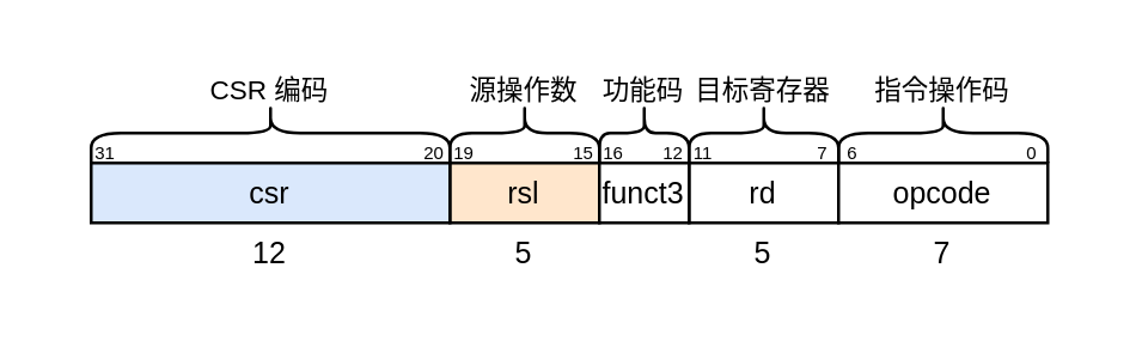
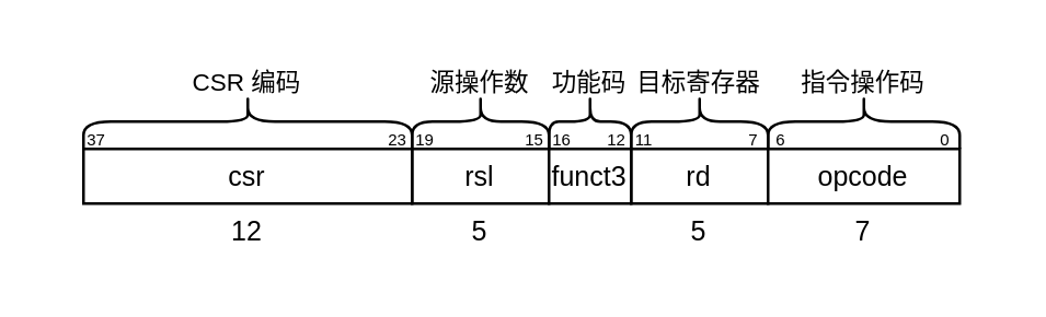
  <mxCell id="0" />
  <mxCell id="1" parent="0" />
- <mxCell id="2" value="rsl" style="rounded=0;whiteSpace=wrap;html=1;fontSize=10;fillColor=#ffe6cc;" vertex="1" parent="1"><mxGeometry x="150" y="54" width="50" height="20" as="geometry" /></mxCell>
+ <mxCell id="2" value="rsl" style="rounded=0;whiteSpace=wrap;html=1;fontSize=10;" vertex="1" parent="1"><mxGeometry x="150" y="54" width="50" height="20" as="geometry" /></mxCell>
  <mxCell id="3" value="rd" style="rounded=0;whiteSpace=wrap;html=1;fontSize=10;" vertex="1" parent="1"><mxGeometry x="230" y="54" width="50" height="20" as="geometry" /></mxCell>
  <mxCell id="4" value="funct3" style="rounded=0;whiteSpace=wrap;html=1;fontSize=10;" vertex="1" parent="1"><mxGeometry x="200" y="54" width="30" height="20" as="geometry" /></mxCell>
  <mxCell id="5" value="opcode" style="rounded=0;whiteSpace=wrap;html=1;fontSize=10;" vertex="1" parent="1"><mxGeometry x="280" y="54" width="70" height="20" as="geometry" /></mxCell>
- <mxCell id="6" value="csr" style="rounded=0;whiteSpace=wrap;html=1;fontSize=10;fillColor=#dae8fc;" vertex="1" parent="1"><mxGeometry x="30" y="54" width="120" height="20" as="geometry" /></mxCell>
+ <mxCell id="6" value="csr" style="rounded=0;whiteSpace=wrap;html=1;fontSize=10;" vertex="1" parent="1"><mxGeometry x="30" y="54" width="120" height="20" as="geometry" /></mxCell>
  <mxCell id="7" value="12" style="text;html=1;strokeColor=none;fillColor=none;align=center;verticalAlign=middle;whiteSpace=wrap;rounded=0;fontSize=10;" vertex="1" parent="1"><mxGeometry x="30" y="74" width="120" height="20" as="geometry" /></mxCell>
  <mxCell id="8" value="5" style="text;html=1;strokeColor=none;fillColor=none;align=center;verticalAlign=middle;whiteSpace=wrap;rounded=0;fontSize=10;" vertex="1" parent="1"><mxGeometry x="150" y="74" width="50" height="20" as="geometry" /></mxCell>
  <mxCell id="9" value="5" style="text;html=1;strokeColor=none;fillColor=none;align=center;verticalAlign=middle;whiteSpace=wrap;rounded=0;fontSize=10;" vertex="1" parent="1"><mxGeometry x="230" y="74" width="50" height="20" as="geometry" /></mxCell>
  <mxCell id="10" value="7" style="text;html=1;strokeColor=none;fillColor=none;align=center;verticalAlign=middle;whiteSpace=wrap;rounded=0;fontSize=10;" vertex="1" parent="1"><mxGeometry x="280" y="74" width="70" height="20" as="geometry" /></mxCell>
  <mxCell id="11" value="" style="shape=curlyBracket;whiteSpace=wrap;html=1;rounded=1;labelPosition=left;verticalLabelPosition=middle;align=right;verticalAlign=middle;direction=south;" vertex="1" parent="1"><mxGeometry x="30" y="34" width="120" height="20" as="geometry" /></mxCell>
  <mxCell id="12" value="" style="shape=curlyBracket;whiteSpace=wrap;html=1;rounded=1;labelPosition=left;verticalLabelPosition=middle;align=right;verticalAlign=middle;direction=south;" vertex="1" parent="1"><mxGeometry x="150" y="34" width="50" height="20" as="geometry" /></mxCell>
  <mxCell id="13" value="" style="shape=curlyBracket;whiteSpace=wrap;html=1;rounded=1;labelPosition=left;verticalLabelPosition=middle;align=right;verticalAlign=middle;direction=south;" vertex="1" parent="1"><mxGeometry x="200" y="34" width="30" height="20" as="geometry" /></mxCell>
  <mxCell id="14" value="" style="shape=curlyBracket;whiteSpace=wrap;html=1;rounded=1;labelPosition=left;verticalLabelPosition=middle;align=right;verticalAlign=middle;direction=south;" vertex="1" parent="1"><mxGeometry x="230" y="34" width="50" height="20" as="geometry" /></mxCell>
  <mxCell id="15" value="" style="shape=curlyBracket;whiteSpace=wrap;html=1;rounded=1;labelPosition=left;verticalLabelPosition=middle;align=right;verticalAlign=middle;direction=south;" vertex="1" parent="1"><mxGeometry x="280" y="34" width="70" height="20" as="geometry" /></mxCell>
  <mxCell id="16" value="" style="group;fontSize=9;" vertex="1" connectable="0" parent="1"><mxGeometry x="30" y="20" width="320" height="20" as="geometry" /></mxCell>
  <mxCell id="17" value="CSR 编码" style="text;html=1;strokeColor=none;fillColor=none;align=center;verticalAlign=middle;whiteSpace=wrap;rounded=0;fontSize=9;" vertex="1" parent="16"><mxGeometry width="120" height="20" as="geometry" /></mxCell>
  <mxCell id="18" value="源操作数" style="text;html=1;strokeColor=none;fillColor=none;align=center;verticalAlign=middle;whiteSpace=wrap;rounded=0;fontSize=9;" vertex="1" parent="16"><mxGeometry x="120" width="50" height="20" as="geometry" /></mxCell>
  <mxCell id="19" value="功能码" style="text;html=1;strokeColor=none;fillColor=none;align=center;verticalAlign=middle;whiteSpace=wrap;rounded=0;fontSize=9;" vertex="1" parent="16"><mxGeometry x="170" width="30" height="20" as="geometry" /></mxCell>
  <mxCell id="20" value="目标寄存器" style="text;html=1;strokeColor=none;fillColor=none;align=center;verticalAlign=middle;whiteSpace=wrap;rounded=0;fontSize=9;" vertex="1" parent="16"><mxGeometry x="200" width="50" height="20" as="geometry" /></mxCell>
  <mxCell id="21" value="指令操作码" style="text;html=1;strokeColor=none;fillColor=none;align=center;verticalAlign=middle;whiteSpace=wrap;rounded=0;fontSize=9;" vertex="1" parent="16"><mxGeometry x="250" width="70" height="20" as="geometry" /></mxCell>
- <mxCell id="22" value="31" style="text;html=1;strokeColor=none;fillColor=none;align=center;verticalAlign=middle;whiteSpace=wrap;rounded=0;fontSize=6;" vertex="1" parent="1"><mxGeometry x="20" y="46" width="30" height="10" as="geometry" /></mxCell>
- <mxCell id="23" value="20" style="text;html=1;strokeColor=none;fillColor=none;align=center;verticalAlign=middle;whiteSpace=wrap;rounded=0;fontSize=6;" vertex="1" parent="1"><mxGeometry x="130" y="46" width="30" height="10" as="geometry" /></mxCell>
+ <mxCell id="22" value="37" style="text;html=1;strokeColor=none;fillColor=none;align=center;verticalAlign=middle;whiteSpace=wrap;rounded=0;fontSize=6;" vertex="1" parent="1"><mxGeometry x="20" y="46" width="30" height="10" as="geometry" /></mxCell>
+ <mxCell id="23" value="23" style="text;html=1;strokeColor=none;fillColor=none;align=center;verticalAlign=middle;whiteSpace=wrap;rounded=0;fontSize=6;" vertex="1" parent="1"><mxGeometry x="130" y="46" width="30" height="10" as="geometry" /></mxCell>
  <mxCell id="24" value="19" style="text;html=1;strokeColor=none;fillColor=none;align=center;verticalAlign=middle;whiteSpace=wrap;rounded=0;fontSize=6;" vertex="1" parent="1"><mxGeometry x="140" y="46" width="30" height="10" as="geometry" /></mxCell>
  <mxCell id="25" value="15" style="text;html=1;strokeColor=none;fillColor=none;align=center;verticalAlign=middle;whiteSpace=wrap;rounded=0;fontSize=6;" vertex="1" parent="1"><mxGeometry x="180" y="46" width="30" height="10" as="geometry" /></mxCell>
  <mxCell id="26" value="16" style="text;html=1;strokeColor=none;fillColor=none;align=center;verticalAlign=middle;whiteSpace=wrap;rounded=0;fontSize=6;" vertex="1" parent="1"><mxGeometry x="190" y="46" width="30" height="10" as="geometry" /></mxCell>
  <mxCell id="27" value="12" style="text;html=1;strokeColor=none;fillColor=none;align=center;verticalAlign=middle;whiteSpace=wrap;rounded=0;fontSize=6;" vertex="1" parent="1"><mxGeometry x="210" y="46" width="30" height="10" as="geometry" /></mxCell>
  <mxCell id="28" value="11" style="text;html=1;strokeColor=none;fillColor=none;align=center;verticalAlign=middle;whiteSpace=wrap;rounded=0;fontSize=6;" vertex="1" parent="1"><mxGeometry x="220" y="46" width="30" height="10" as="geometry" /></mxCell>
  <mxCell id="29" value="7" style="text;html=1;strokeColor=none;fillColor=none;align=center;verticalAlign=middle;whiteSpace=wrap;rounded=0;fontSize=6;" vertex="1" parent="1"><mxGeometry x="260" y="46" width="30" height="10" as="geometry" /></mxCell>
  <mxCell id="30" value="6" style="text;html=1;strokeColor=none;fillColor=none;align=center;verticalAlign=middle;whiteSpace=wrap;rounded=0;fontSize=6;" vertex="1" parent="1"><mxGeometry x="270" y="46" width="30" height="10" as="geometry" /></mxCell>
  <mxCell id="31" value="0" style="text;html=1;strokeColor=none;fillColor=none;align=center;verticalAlign=middle;whiteSpace=wrap;rounded=0;fontSize=6;" vertex="1" parent="1"><mxGeometry x="330" y="46" width="30" height="10" as="geometry" /></mxCell>
